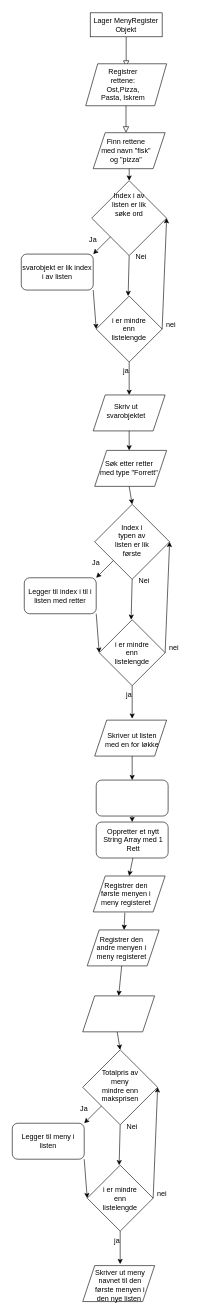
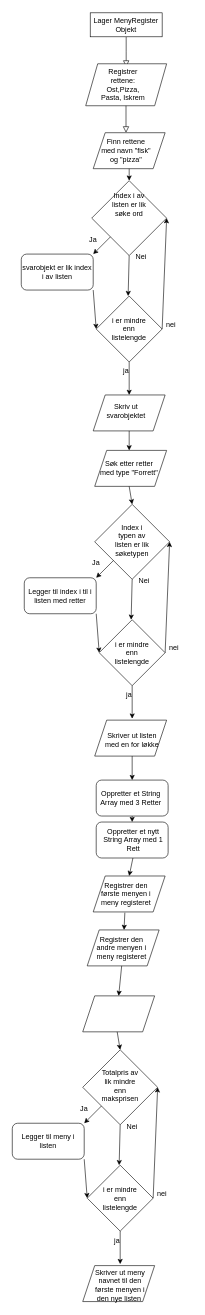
  <mxCell id="0" />
  <mxCell id="1" parent="0" />
  <mxCell id="2" value="" style="shape=parallelogram;perimeter=parallelogramPerimeter;whiteSpace=wrap;html=1;fixedSize=1;" vertex="1" parent="1"><mxGeometry x="155" y="220" width="120" height="60" as="geometry" /></mxCell>
  <mxCell id="3" value="" style="shape=parallelogram;perimeter=parallelogramPerimeter;whiteSpace=wrap;html=1;fixedSize=1;" vertex="1" parent="1"><mxGeometry x="157.5" y="750" width="120" height="60" as="geometry" /></mxCell>
  <mxCell id="4" value="" style="shape=parallelogram;perimeter=parallelogramPerimeter;whiteSpace=wrap;html=1;fixedSize=1;" vertex="1" parent="1"><mxGeometry x="155" y="657.5" width="120" height="60" as="geometry" /></mxCell>
  <mxCell id="5" value="" style="shape=parallelogram;perimeter=parallelogramPerimeter;whiteSpace=wrap;html=1;fixedSize=1;" vertex="1" parent="1"><mxGeometry x="157.5" y="1200" width="120" height="60" as="geometry" /></mxCell>
  <mxCell id="6" value="" style="rounded=0;html=1;jettySize=auto;orthogonalLoop=1;fontSize=11;endArrow=block;endFill=0;endSize=8;strokeWidth=1;shadow=0;labelBackgroundColor=none;edgeStyle=orthogonalEdgeStyle;" parent="1" source="7" edge="1"><mxGeometry relative="1" as="geometry"><mxPoint x="210" y="110" as="targetPoint" /></mxGeometry></mxCell>
  <mxCell id="7" value="Lager MenyRegister&lt;div&gt;Objekt&lt;/div&gt;" style="whiteSpace=wrap;html=1;fontSize=12;glass=0;strokeWidth=1;shadow=0;rounded=0;" parent="1" vertex="1"><mxGeometry x="150" y="20" width="120" height="40" as="geometry" /></mxCell>
  <mxCell id="8" value="" style="rounded=0;html=1;jettySize=auto;orthogonalLoop=1;fontSize=11;endArrow=block;endFill=0;endSize=8;strokeWidth=1;shadow=0;labelBackgroundColor=none;edgeStyle=orthogonalEdgeStyle;" edge="1" parent="1"><mxGeometry relative="1" as="geometry"><mxPoint x="209.73" y="170" as="sourcePoint" /><mxPoint x="209.73" y="220" as="targetPoint" /></mxGeometry></mxCell>
  <mxCell id="9" value="" style="rhombus;whiteSpace=wrap;html=1;" vertex="1" parent="1"><mxGeometry x="152.5" y="300" width="125" height="125" as="geometry" /></mxCell>
  <mxCell id="10" value="Index i av listen er lik&lt;div&gt;søke ord&lt;/div&gt;" style="text;html=1;align=center;verticalAlign=middle;whiteSpace=wrap;rounded=0;" vertex="1" parent="1"><mxGeometry x="185" y="322.5" width="60" height="35" as="geometry" /></mxCell>
  <mxCell id="11" value="" style="endArrow=classic;html=1;rounded=0;exitX=0.5;exitY=1;exitDx=0;exitDy=0;entryX=0.5;entryY=0;entryDx=0;entryDy=0;" edge="1" parent="1" target="9"><mxGeometry width="50" height="50" relative="1" as="geometry"><mxPoint x="215" y="280" as="sourcePoint" /><mxPoint x="400" y="270" as="targetPoint" /></mxGeometry></mxCell>
  <mxCell id="12" value="Finn rettene med navn &quot;fisk&quot; og &quot;pizza&quot;" style="text;html=1;align=center;verticalAlign=middle;whiteSpace=wrap;rounded=0;" vertex="1" parent="1"><mxGeometry x="165" y="235" width="90" height="30" as="geometry" /></mxCell>
  <mxCell id="13" value="Ja" style="text;html=1;align=center;verticalAlign=middle;whiteSpace=wrap;rounded=0;" vertex="1" parent="1"><mxGeometry x="125" y="382.5" width="60" height="30" as="geometry" /></mxCell>
  <mxCell id="14" value="" style="endArrow=classic;html=1;rounded=0;exitX=0;exitY=1;exitDx=0;exitDy=0;entryX=1;entryY=0;entryDx=0;entryDy=0;" edge="1" parent="1" source="9" target="15"><mxGeometry width="50" height="50" relative="1" as="geometry"><mxPoint x="185" y="432.5" as="sourcePoint" /><mxPoint x="155" y="422.5" as="targetPoint" /></mxGeometry></mxCell>
  <mxCell id="15" value="svarobjekt er lik index i av listen" style="rounded=1;whiteSpace=wrap;html=1;" vertex="1" parent="1"><mxGeometry x="35" y="422.5" width="120" height="60" as="geometry" /></mxCell>
  <mxCell id="16" value="" style="endArrow=classic;html=1;rounded=0;exitX=1;exitY=1;exitDx=0;exitDy=0;" edge="1" parent="1"><mxGeometry width="50" height="50" relative="1" as="geometry"><mxPoint x="215" y="425" as="sourcePoint" /><mxPoint x="213.269" y="492.5" as="targetPoint" /></mxGeometry></mxCell>
  <mxCell id="17" value="i er mindre enn listelengden" style="text;html=1;align=center;verticalAlign=middle;whiteSpace=wrap;rounded=0;" vertex="1" parent="1"><mxGeometry x="160" y="517.5" width="120" height="60" as="geometry" /></mxCell>
  <mxCell id="18" value="Nei" style="text;html=1;align=center;verticalAlign=middle;whiteSpace=wrap;rounded=0;" vertex="1" parent="1"><mxGeometry x="205" y="412.5" width="60" height="30" as="geometry" /></mxCell>
  <mxCell id="19" value="" style="endArrow=classic;html=1;rounded=0;exitX=1;exitY=1;exitDx=0;exitDy=0;entryX=0;entryY=0.5;entryDx=0;entryDy=0;" edge="1" parent="1" source="15" target="17"><mxGeometry width="50" height="50" relative="1" as="geometry"><mxPoint x="55" y="442.5" as="sourcePoint" /><mxPoint x="105" y="392.5" as="targetPoint" /></mxGeometry></mxCell>
  <mxCell id="20" value="" style="rhombus;whiteSpace=wrap;html=1;" vertex="1" parent="1"><mxGeometry x="160" y="492.5" width="110" height="110" as="geometry" /></mxCell>
  <mxCell id="21" value="i er mindre enn listelengde" style="text;html=1;align=center;verticalAlign=middle;whiteSpace=wrap;rounded=0;" vertex="1" parent="1"><mxGeometry x="185" y="532.5" width="60" height="30" as="geometry" /></mxCell>
  <mxCell id="22" value="" style="endArrow=classic;html=1;rounded=0;entryX=0.5;entryY=0;entryDx=0;entryDy=0;exitX=0.5;exitY=1;exitDx=0;exitDy=0;" edge="1" parent="1" source="20"><mxGeometry width="50" height="50" relative="1" as="geometry"><mxPoint x="350" y="470" as="sourcePoint" /><mxPoint x="215" y="657.5" as="targetPoint" /></mxGeometry></mxCell>
  <mxCell id="23" value="Skriv ut svarobjektet" style="text;html=1;align=center;verticalAlign=middle;whiteSpace=wrap;rounded=0;" vertex="1" parent="1"><mxGeometry x="160" y="657.5" width="100" height="55" as="geometry" /></mxCell>
  <mxCell id="24" value="" style="endArrow=classic;html=1;rounded=0;exitX=1;exitY=0.5;exitDx=0;exitDy=0;entryX=1;entryY=0.5;entryDx=0;entryDy=0;" edge="1" parent="1" source="20" target="9"><mxGeometry width="50" height="50" relative="1" as="geometry"><mxPoint x="305" y="282.5" as="sourcePoint" /><mxPoint x="305" y="372.5" as="targetPoint" /></mxGeometry></mxCell>
  <mxCell id="25" value="ja" style="text;html=1;align=center;verticalAlign=middle;whiteSpace=wrap;rounded=0;" vertex="1" parent="1"><mxGeometry x="180" y="602.5" width="60" height="30" as="geometry" /></mxCell>
  <mxCell id="26" value="nei" style="text;html=1;align=center;verticalAlign=middle;whiteSpace=wrap;rounded=0;" vertex="1" parent="1"><mxGeometry x="255" y="525" width="60" height="30" as="geometry" /></mxCell>
  <mxCell id="27" value="" style="rhombus;whiteSpace=wrap;html=1;" vertex="1" parent="1"><mxGeometry x="157.5" y="840" width="125" height="125" as="geometry" /></mxCell>
- <mxCell id="28" value="Index i typen av listen er lik&lt;div&gt;første&lt;/div&gt;" style="text;html=1;align=center;verticalAlign=middle;whiteSpace=wrap;rounded=0;" vertex="1" parent="1"><mxGeometry x="190" y="882.5" width="60" height="35" as="geometry" /></mxCell>
+ <mxCell id="28" value="Index i typen av listen er lik&lt;div&gt;søketypen&lt;/div&gt;" style="text;html=1;align=center;verticalAlign=middle;whiteSpace=wrap;rounded=0;" vertex="1" parent="1"><mxGeometry x="190" y="882.5" width="60" height="35" as="geometry" /></mxCell>
  <mxCell id="29" value="Ja" style="text;html=1;align=center;verticalAlign=middle;whiteSpace=wrap;rounded=0;" vertex="1" parent="1"><mxGeometry x="130" y="922.5" width="60" height="30" as="geometry" /></mxCell>
  <mxCell id="30" value="" style="endArrow=classic;html=1;rounded=0;exitX=0;exitY=1;exitDx=0;exitDy=0;entryX=1;entryY=0;entryDx=0;entryDy=0;" edge="1" parent="1" source="27" target="31"><mxGeometry width="50" height="50" relative="1" as="geometry"><mxPoint x="190" y="972.5" as="sourcePoint" /><mxPoint x="160" y="962.5" as="targetPoint" /></mxGeometry></mxCell>
  <mxCell id="31" value="Legger til index i til i listen med retter" style="rounded=1;whiteSpace=wrap;html=1;" vertex="1" parent="1"><mxGeometry x="40" y="962.5" width="120" height="60" as="geometry" /></mxCell>
  <mxCell id="32" value="" style="endArrow=classic;html=1;rounded=0;exitX=1;exitY=1;exitDx=0;exitDy=0;" edge="1" parent="1"><mxGeometry width="50" height="50" relative="1" as="geometry"><mxPoint x="220" y="965" as="sourcePoint" /><mxPoint x="218.269" y="1032.5" as="targetPoint" /></mxGeometry></mxCell>
  <mxCell id="33" value="i er mindre enn listelengden" style="text;html=1;align=center;verticalAlign=middle;whiteSpace=wrap;rounded=0;" vertex="1" parent="1"><mxGeometry x="165" y="1057.5" width="120" height="60" as="geometry" /></mxCell>
  <mxCell id="34" value="Nei" style="text;html=1;align=center;verticalAlign=middle;whiteSpace=wrap;rounded=0;" vertex="1" parent="1"><mxGeometry x="210" y="952.5" width="60" height="30" as="geometry" /></mxCell>
  <mxCell id="35" value="" style="endArrow=classic;html=1;rounded=0;exitX=1;exitY=1;exitDx=0;exitDy=0;entryX=0;entryY=0.5;entryDx=0;entryDy=0;" edge="1" parent="1" source="31" target="33"><mxGeometry width="50" height="50" relative="1" as="geometry"><mxPoint x="60" y="982.5" as="sourcePoint" /><mxPoint x="110" y="932.5" as="targetPoint" /></mxGeometry></mxCell>
  <mxCell id="36" value="" style="rhombus;whiteSpace=wrap;html=1;" vertex="1" parent="1"><mxGeometry x="165" y="1032.5" width="110" height="110" as="geometry" /></mxCell>
  <mxCell id="37" value="i er mindre enn listelengde" style="text;html=1;align=center;verticalAlign=middle;whiteSpace=wrap;rounded=0;" vertex="1" parent="1"><mxGeometry x="190" y="1072.5" width="60" height="30" as="geometry" /></mxCell>
  <mxCell id="38" value="" style="endArrow=classic;html=1;rounded=0;entryX=0.5;entryY=0;entryDx=0;entryDy=0;exitX=0.5;exitY=1;exitDx=0;exitDy=0;" edge="1" parent="1" source="36"><mxGeometry width="50" height="50" relative="1" as="geometry"><mxPoint x="355" y="1010" as="sourcePoint" /><mxPoint x="220" y="1197.5" as="targetPoint" /></mxGeometry></mxCell>
  <mxCell id="39" value="Skriver ut listen med en for løkke" style="text;html=1;align=center;verticalAlign=middle;whiteSpace=wrap;rounded=0;" vertex="1" parent="1"><mxGeometry x="170" y="1205" width="100" height="55" as="geometry" /></mxCell>
  <mxCell id="40" value="" style="endArrow=classic;html=1;rounded=0;exitX=1;exitY=0.5;exitDx=0;exitDy=0;entryX=1;entryY=0.5;entryDx=0;entryDy=0;" edge="1" parent="1" source="36" target="27"><mxGeometry width="50" height="50" relative="1" as="geometry"><mxPoint x="310" y="822.5" as="sourcePoint" /><mxPoint x="310" y="912.5" as="targetPoint" /></mxGeometry></mxCell>
  <mxCell id="41" value="ja" style="text;html=1;align=center;verticalAlign=middle;whiteSpace=wrap;rounded=0;" vertex="1" parent="1"><mxGeometry x="185" y="1142.5" width="60" height="30" as="geometry" /></mxCell>
  <mxCell id="42" value="nei" style="text;html=1;align=center;verticalAlign=middle;whiteSpace=wrap;rounded=0;" vertex="1" parent="1"><mxGeometry x="260" y="1065" width="60" height="30" as="geometry" /></mxCell>
  <mxCell id="43" value="" style="endArrow=classic;html=1;rounded=0;entryX=0.5;entryY=0;entryDx=0;entryDy=0;exitX=0.5;exitY=1;exitDx=0;exitDy=0;" edge="1" parent="1" source="4"><mxGeometry width="50" height="50" relative="1" as="geometry"><mxPoint x="215" y="727.5" as="sourcePoint" /><mxPoint x="215" y="750" as="targetPoint" /></mxGeometry></mxCell>
  <mxCell id="44" value="Søk etter retter med type &quot;Forrett&quot;" style="text;html=1;align=center;verticalAlign=middle;whiteSpace=wrap;rounded=0;" vertex="1" parent="1"><mxGeometry x="165" y="765" width="100" height="30" as="geometry" /></mxCell>
  <mxCell id="45" value="" style="endArrow=classic;html=1;rounded=0;exitX=0.5;exitY=1;exitDx=0;exitDy=0;entryX=0.5;entryY=0;entryDx=0;entryDy=0;" edge="1" parent="1" target="27"><mxGeometry width="50" height="50" relative="1" as="geometry"><mxPoint x="215" y="810" as="sourcePoint" /><mxPoint x="290" y="870" as="targetPoint" /></mxGeometry></mxCell>
  <mxCell id="46" value="" style="shape=parallelogram;perimeter=parallelogramPerimeter;whiteSpace=wrap;html=1;fixedSize=1;" vertex="1" parent="1"><mxGeometry x="142.5" y="105" width="135" height="70" as="geometry" /></mxCell>
  <mxCell id="47" value="Registrer rettene:&lt;div&gt;Ost,Pizza, Pasta, Iskrem&lt;/div&gt;" style="text;html=1;align=center;verticalAlign=middle;whiteSpace=wrap;rounded=0;" vertex="1" parent="1"><mxGeometry x="160" y="125" width="90" height="30" as="geometry" /></mxCell>
  <mxCell id="48" value="" style="rounded=1;whiteSpace=wrap;html=1;" vertex="1" parent="1"><mxGeometry x="160" y="1300" width="120" height="60" as="geometry" /></mxCell>
+ <mxCell id="49" value="Oppretter et String Array med 3 Retter" style="text;html=1;align=center;verticalAlign=middle;whiteSpace=wrap;rounded=0;" vertex="1" parent="1"><mxGeometry x="162.5" y="1315" width="110" height="30" as="geometry" /></mxCell>
  <mxCell id="50" value="" style="endArrow=classic;html=1;rounded=0;exitX=0.5;exitY=1;exitDx=0;exitDy=0;entryX=0.5;entryY=0;entryDx=0;entryDy=0;" edge="1" parent="1" source="39" target="48"><mxGeometry width="50" height="50" relative="1" as="geometry"><mxPoint x="240" y="1360" as="sourcePoint" /><mxPoint x="290" y="1310" as="targetPoint" /></mxGeometry></mxCell>
  <mxCell id="51" value="" style="rounded=1;whiteSpace=wrap;html=1;" vertex="1" parent="1"><mxGeometry x="160" y="1370" width="120" height="60" as="geometry" /></mxCell>
  <mxCell id="52" value="" style="endArrow=classic;html=1;rounded=0;exitX=0.5;exitY=1;exitDx=0;exitDy=0;entryX=0.5;entryY=0;entryDx=0;entryDy=0;" edge="1" parent="1" source="48" target="51"><mxGeometry width="50" height="50" relative="1" as="geometry"><mxPoint x="240" y="1370" as="sourcePoint" /><mxPoint x="290" y="1320" as="targetPoint" /></mxGeometry></mxCell>
  <mxCell id="53" value="Oppretter et nytt String Array med 1 Rett" style="text;html=1;align=center;verticalAlign=middle;whiteSpace=wrap;rounded=0;" vertex="1" parent="1"><mxGeometry x="162.5" y="1370" width="117.5" height="60" as="geometry" /></mxCell>
  <mxCell id="54" value="" style="endArrow=classic;html=1;rounded=0;exitX=0.5;exitY=1;exitDx=0;exitDy=0;entryX=0.5;entryY=0;entryDx=0;entryDy=0;" edge="1" parent="1" source="53" target="55"><mxGeometry width="50" height="50" relative="1" as="geometry"><mxPoint x="240" y="1510" as="sourcePoint" /><mxPoint x="220" y="1470" as="targetPoint" /></mxGeometry></mxCell>
  <mxCell id="55" value="" style="shape=parallelogram;perimeter=parallelogramPerimeter;whiteSpace=wrap;html=1;fixedSize=1;" vertex="1" parent="1"><mxGeometry x="155" y="1460" width="120" height="60" as="geometry" /></mxCell>
  <mxCell id="56" value="Registrer den første menyen i meny registeret" style="text;html=1;align=center;verticalAlign=middle;whiteSpace=wrap;rounded=0;" vertex="1" parent="1"><mxGeometry x="165" y="1475" width="90" height="30" as="geometry" /></mxCell>
  <mxCell id="57" value="" style="endArrow=classic;html=1;rounded=0;exitX=0.44;exitY=1.02;exitDx=0;exitDy=0;exitPerimeter=0;" edge="1" parent="1" source="55" target="58"><mxGeometry width="50" height="50" relative="1" as="geometry"><mxPoint x="210" y="1580" as="sourcePoint" /><mxPoint x="208" y="1560" as="targetPoint" /></mxGeometry></mxCell>
  <mxCell id="58" value="" style="shape=parallelogram;perimeter=parallelogramPerimeter;whiteSpace=wrap;html=1;fixedSize=1;" vertex="1" parent="1"><mxGeometry x="145" y="1550" width="120" height="60" as="geometry" /></mxCell>
  <mxCell id="59" value="Registrer den andre menyen i meny registeret" style="text;html=1;align=center;verticalAlign=middle;whiteSpace=wrap;rounded=0;" vertex="1" parent="1"><mxGeometry x="160" y="1550" width="85" height="60" as="geometry" /></mxCell>
  <mxCell id="60" value="" style="shape=parallelogram;perimeter=parallelogramPerimeter;whiteSpace=wrap;html=1;fixedSize=1;" vertex="1" parent="1"><mxGeometry x="137.5" y="1660" width="120" height="60" as="geometry" /></mxCell>
  <mxCell id="61" value="" style="shape=parallelogram;perimeter=parallelogramPerimeter;whiteSpace=wrap;html=1;fixedSize=1;" vertex="1" parent="1"><mxGeometry x="137.5" y="2110" width="120" height="60" as="geometry" /></mxCell>
  <mxCell id="62" value="" style="rhombus;whiteSpace=wrap;html=1;" vertex="1" parent="1"><mxGeometry x="137.5" y="1750" width="125" height="125" as="geometry" /></mxCell>
- <mxCell id="63" value="Totalpris av meny mindre enn maksprisen" style="text;html=1;align=center;verticalAlign=middle;whiteSpace=wrap;rounded=0;" vertex="1" parent="1"><mxGeometry x="170" y="1792.5" width="60" height="35" as="geometry" /></mxCell>
+ <mxCell id="63" value="Totalpris av lik mindre enn maksprisen" style="text;html=1;align=center;verticalAlign=middle;whiteSpace=wrap;rounded=0;" vertex="1" parent="1"><mxGeometry x="170" y="1792.5" width="60" height="35" as="geometry" /></mxCell>
  <mxCell id="64" value="Ja" style="text;html=1;align=center;verticalAlign=middle;whiteSpace=wrap;rounded=0;" vertex="1" parent="1"><mxGeometry x="110" y="1832.5" width="60" height="30" as="geometry" /></mxCell>
  <mxCell id="65" value="" style="endArrow=classic;html=1;rounded=0;exitX=0;exitY=1;exitDx=0;exitDy=0;entryX=1;entryY=0;entryDx=0;entryDy=0;" edge="1" parent="1" source="62" target="66"><mxGeometry width="50" height="50" relative="1" as="geometry"><mxPoint x="170" y="1882.5" as="sourcePoint" /><mxPoint x="140" y="1872.5" as="targetPoint" /></mxGeometry></mxCell>
  <mxCell id="66" value="Legger til meny i listen" style="rounded=1;whiteSpace=wrap;html=1;" vertex="1" parent="1"><mxGeometry x="20" y="1872.5" width="120" height="60" as="geometry" /></mxCell>
  <mxCell id="67" value="" style="endArrow=classic;html=1;rounded=0;exitX=1;exitY=1;exitDx=0;exitDy=0;" edge="1" parent="1"><mxGeometry width="50" height="50" relative="1" as="geometry"><mxPoint x="200" y="1875" as="sourcePoint" /><mxPoint x="198.269" y="1942.5" as="targetPoint" /></mxGeometry></mxCell>
  <mxCell id="68" value="i er mindre enn listelengden" style="text;html=1;align=center;verticalAlign=middle;whiteSpace=wrap;rounded=0;" vertex="1" parent="1"><mxGeometry x="145" y="1967.5" width="120" height="60" as="geometry" /></mxCell>
  <mxCell id="69" value="Nei" style="text;html=1;align=center;verticalAlign=middle;whiteSpace=wrap;rounded=0;" vertex="1" parent="1"><mxGeometry x="190" y="1862.5" width="60" height="30" as="geometry" /></mxCell>
  <mxCell id="70" value="" style="endArrow=classic;html=1;rounded=0;exitX=1;exitY=1;exitDx=0;exitDy=0;entryX=0;entryY=0.5;entryDx=0;entryDy=0;" edge="1" parent="1" source="66" target="68"><mxGeometry width="50" height="50" relative="1" as="geometry"><mxPoint x="40" y="1892.5" as="sourcePoint" /><mxPoint x="90" y="1842.5" as="targetPoint" /></mxGeometry></mxCell>
  <mxCell id="71" value="" style="rhombus;whiteSpace=wrap;html=1;" vertex="1" parent="1"><mxGeometry x="145" y="1942.5" width="110" height="110" as="geometry" /></mxCell>
  <mxCell id="72" value="i er mindre enn listelengde" style="text;html=1;align=center;verticalAlign=middle;whiteSpace=wrap;rounded=0;" vertex="1" parent="1"><mxGeometry x="170" y="1982.5" width="60" height="30" as="geometry" /></mxCell>
  <mxCell id="73" value="" style="endArrow=classic;html=1;rounded=0;entryX=0.5;entryY=0;entryDx=0;entryDy=0;exitX=0.5;exitY=1;exitDx=0;exitDy=0;" edge="1" parent="1" source="71"><mxGeometry width="50" height="50" relative="1" as="geometry"><mxPoint x="335" y="1920" as="sourcePoint" /><mxPoint x="200" y="2107.5" as="targetPoint" /></mxGeometry></mxCell>
  <mxCell id="74" value="Skriver ut meny navnet til den første menyen i den nye listen&amp;nbsp;" style="text;html=1;align=center;verticalAlign=middle;whiteSpace=wrap;rounded=0;" vertex="1" parent="1"><mxGeometry x="150" y="2115" width="100" height="55" as="geometry" /></mxCell>
  <mxCell id="75" value="" style="endArrow=classic;html=1;rounded=0;exitX=1;exitY=0.5;exitDx=0;exitDy=0;entryX=1;entryY=0.5;entryDx=0;entryDy=0;" edge="1" parent="1" source="71" target="62"><mxGeometry width="50" height="50" relative="1" as="geometry"><mxPoint x="290" y="1732.5" as="sourcePoint" /><mxPoint x="290" y="1822.5" as="targetPoint" /></mxGeometry></mxCell>
  <mxCell id="76" value="ja" style="text;html=1;align=center;verticalAlign=middle;whiteSpace=wrap;rounded=0;" vertex="1" parent="1"><mxGeometry x="165" y="2052.5" width="60" height="30" as="geometry" /></mxCell>
  <mxCell id="77" value="nei" style="text;html=1;align=center;verticalAlign=middle;whiteSpace=wrap;rounded=0;" vertex="1" parent="1"><mxGeometry x="240" y="1975" width="60" height="30" as="geometry" /></mxCell>
  <mxCell id="78" value="" style="endArrow=classic;html=1;rounded=0;exitX=0.5;exitY=1;exitDx=0;exitDy=0;entryX=0.5;entryY=0;entryDx=0;entryDy=0;" edge="1" parent="1" target="62"><mxGeometry width="50" height="50" relative="1" as="geometry"><mxPoint x="195" y="1720" as="sourcePoint" /><mxPoint x="270" y="1780" as="targetPoint" /></mxGeometry></mxCell>
  <mxCell id="79" value="" style="endArrow=classic;html=1;rounded=0;entryX=0.5;entryY=0;entryDx=0;entryDy=0;exitX=0.5;exitY=1;exitDx=0;exitDy=0;" edge="1" parent="1" source="59" target="60"><mxGeometry width="50" height="50" relative="1" as="geometry"><mxPoint x="160" y="1730" as="sourcePoint" /><mxPoint x="210" y="1680" as="targetPoint" /></mxGeometry></mxCell>
